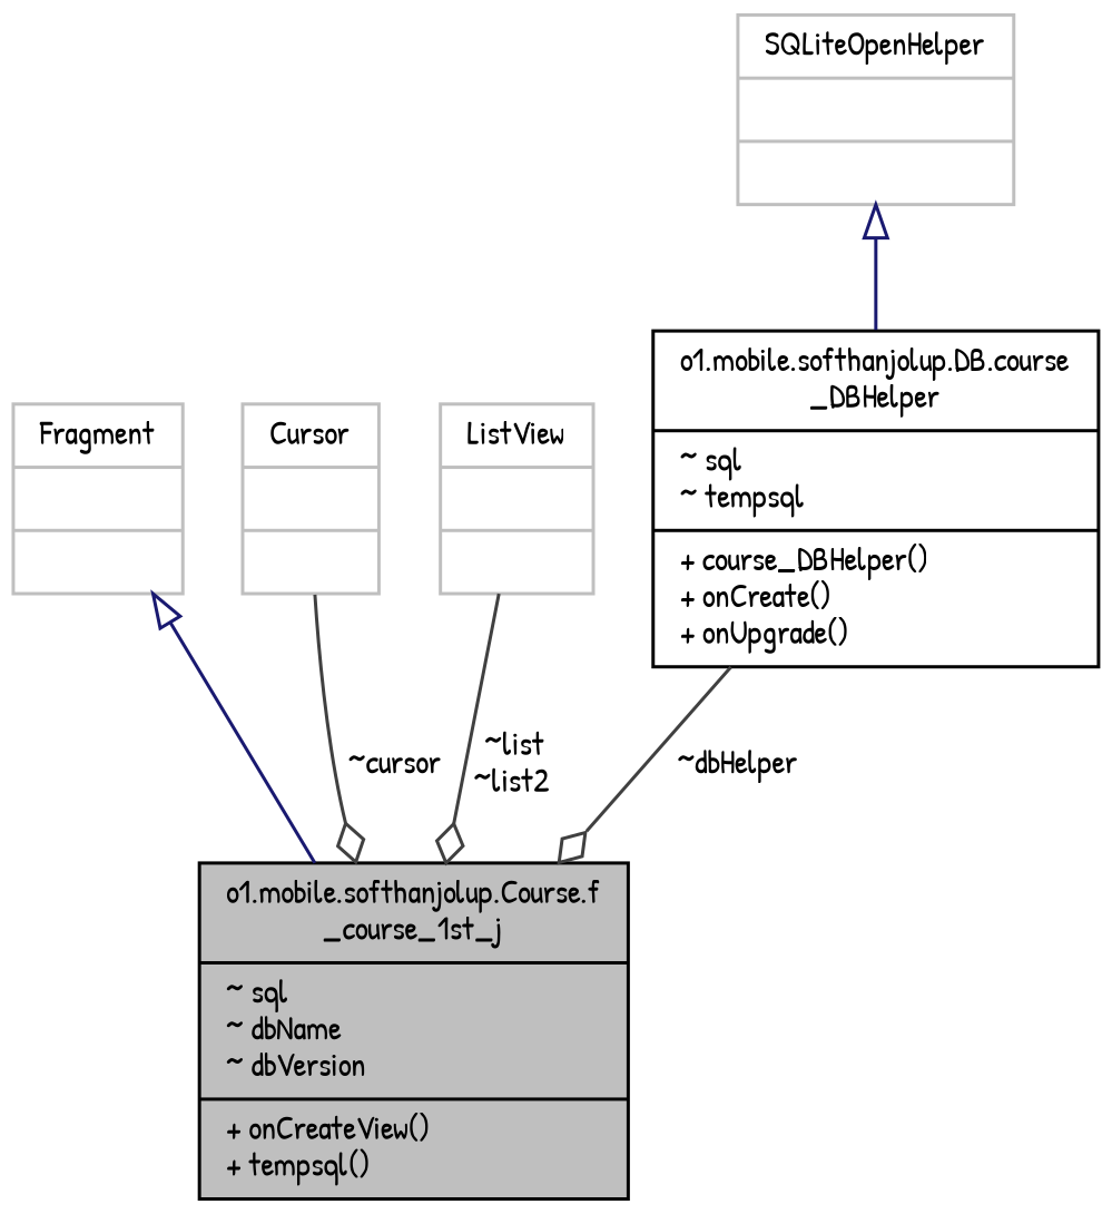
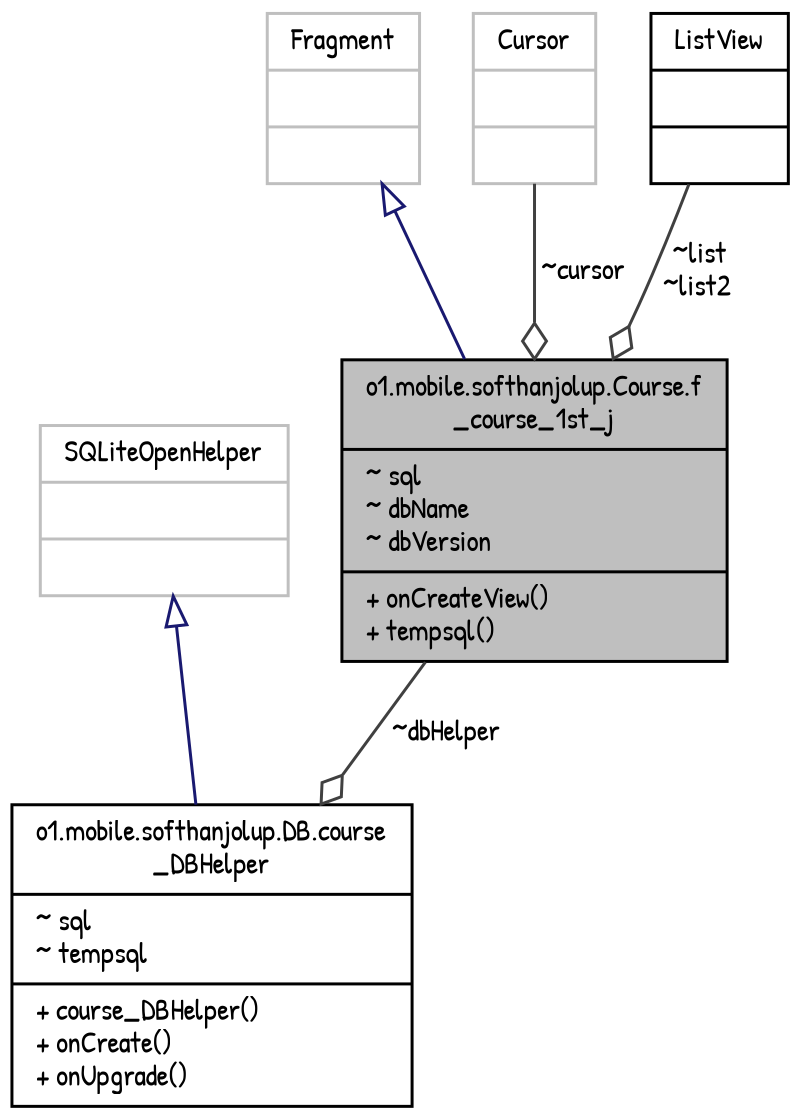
  digraph {
    fontname="Patrick Hand"
    node [color=grey75 fillcolor=white fontname="Patrick Hand" fontsize=10 shape=record style=filled]
    edge [color=grey25 fontname="Patrick Hand" fontsize=10 labelfontname=Helvetica labelfontsize=10 style=solid arrowhead=odiamond]
    n1 [color=black fillcolor=grey75 fontcolor=black height=0.2 label="{o1.mobile.softhanjolup.Course.f\l_course_1st_j\n|~ sql\l~ dbName\l~ dbVersion\l|+ onCreateView()\l+ tempsql()\l}" width=0.4]
    n2 [height=0.2 label="{Fragment\n||}" width=0.4]
    n3 [height=0.2 label="{Cursor\n||}" width=0.4]
-   n4 [height=0.2 label="{ListView\n||}" width=0.4]
+   n4 [color=black height=0.2 label="{ListView\n||}" width=0.4]
    n5 [color=black height=0.2 label="{o1.mobile.softhanjolup.DB.course\l_DBHelper\n|~ sql\l~ tempsql\l|+ course_DBHelper()\l+ onCreate()\l+ onUpgrade()\l}" width=0.4]
    n6 [height=0.2 label="{SQLiteOpenHelper\n||}" width=0.4]
    n2 -> n1 [arrowtail=onormal color=midnightblue dir=back arrowhead=""]
    n3 -> n1 [label=" ~cursor"]
    n4 -> n1 [label=" ~list\n~list2"]
-   n5 -> n1 [label=" ~dbHelper"]
+   n1 -> n5 [label=" ~dbHelper"]
    n6 -> n5 [arrowtail=onormal color=midnightblue dir=back arrowhead=""]
  }
